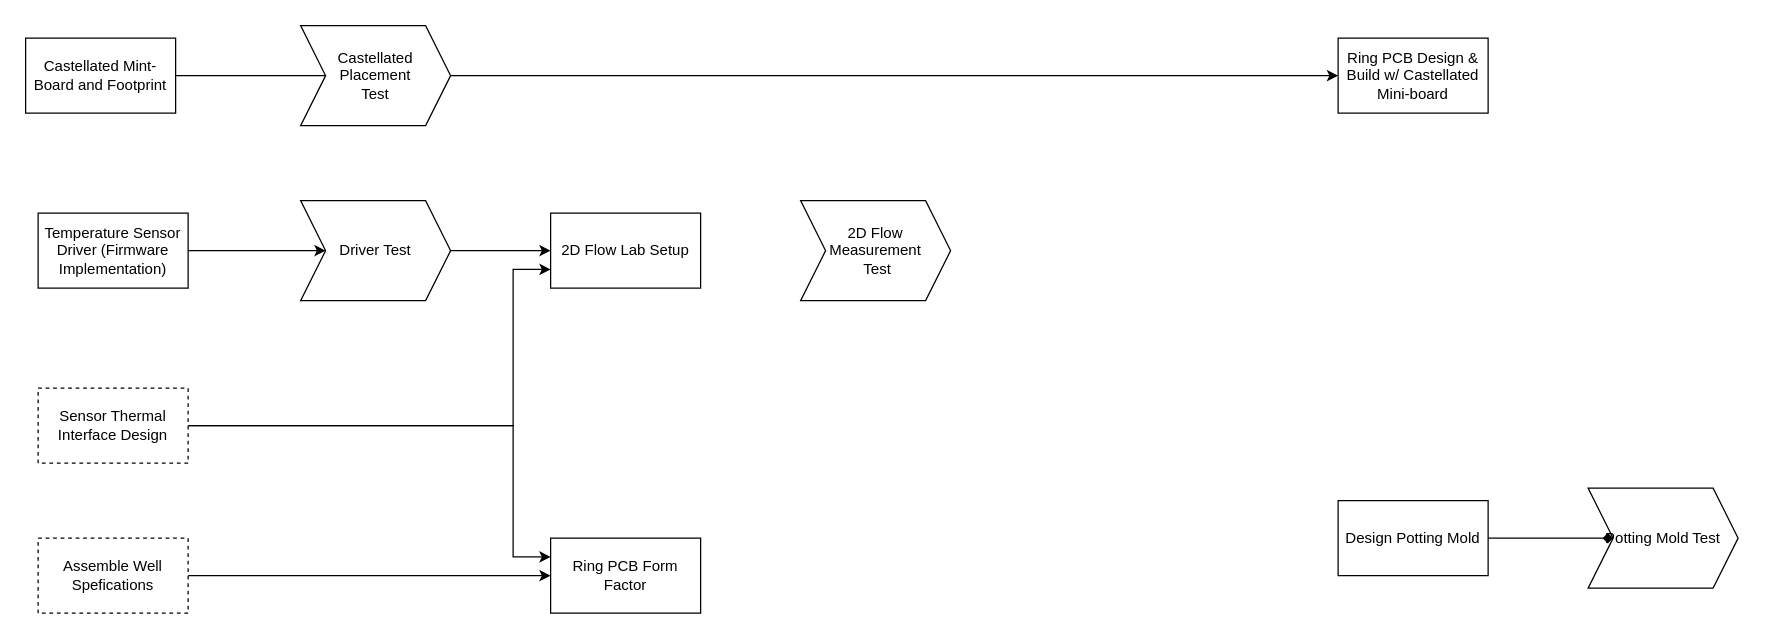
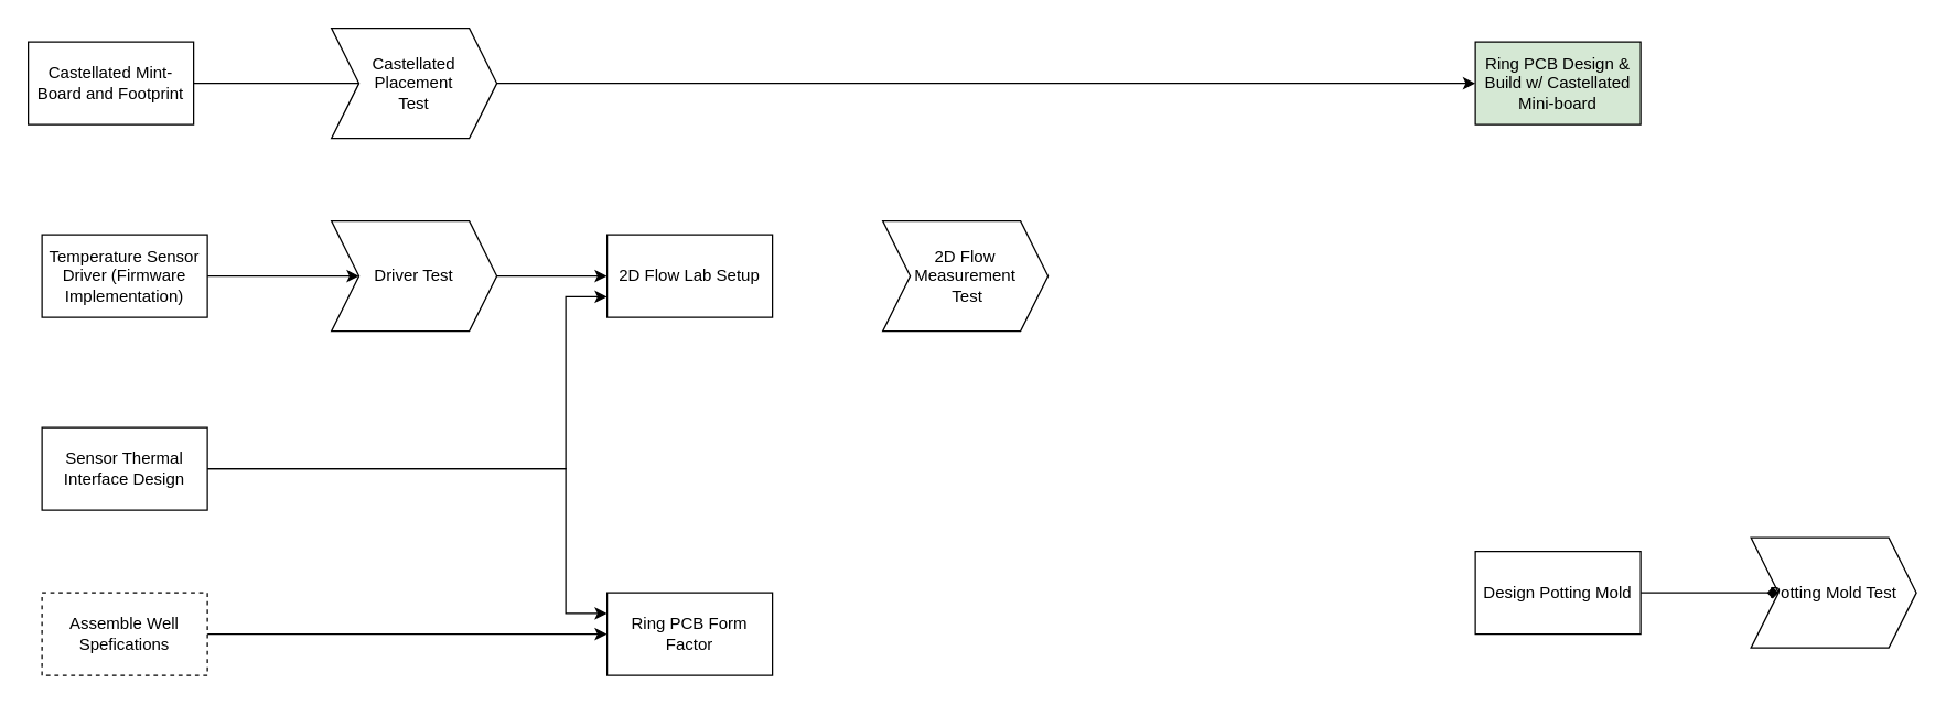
  <mxCell id="0" />
  <mxCell id="1" parent="0" />
  <mxCell id="2" style="edgeStyle=orthogonalEdgeStyle;rounded=0;orthogonalLoop=1;jettySize=auto;html=1;entryX=0;entryY=0.5;entryDx=0;entryDy=0;" edge="1" parent="1" source="3" target="5"><mxGeometry relative="1" as="geometry" /></mxCell>
  <mxCell id="3" value="Temperature Sensor Driver (Firmware Implementation)" style="rounded=0;whiteSpace=wrap;html=1;" vertex="1" parent="1"><mxGeometry x="30" y="170" width="120" height="60" as="geometry" /></mxCell>
  <mxCell id="4" style="edgeStyle=orthogonalEdgeStyle;rounded=0;orthogonalLoop=1;jettySize=auto;html=1;entryX=0;entryY=0.5;entryDx=0;entryDy=0;" edge="1" parent="1" source="5"><mxGeometry relative="1" as="geometry"><mxPoint x="440" y="200" as="targetPoint" /></mxGeometry></mxCell>
  <mxCell id="5" value="Driver Test" style="shape=step;perimeter=stepPerimeter;whiteSpace=wrap;html=1;fixedSize=1;" vertex="1" parent="1"><mxGeometry x="240" y="160" width="120" height="80" as="geometry" /></mxCell>
  <mxCell id="6" value="&lt;div&gt;2D Flow Measurement&lt;/div&gt;&lt;div&gt;&amp;nbsp;Test&lt;/div&gt;" style="shape=step;perimeter=stepPerimeter;whiteSpace=wrap;html=1;fixedSize=1;" vertex="1" parent="1"><mxGeometry x="640" y="160" width="120" height="80" as="geometry" /></mxCell>
  <mxCell id="7" value="Ring PCB Form Factor" style="whiteSpace=wrap;html=1;" vertex="1" parent="1"><mxGeometry x="440" y="430" width="120" height="60" as="geometry" /></mxCell>
  <mxCell id="8" style="edgeStyle=orthogonalEdgeStyle;rounded=0;orthogonalLoop=1;jettySize=auto;html=1;entryX=0;entryY=0.75;entryDx=0;entryDy=0;" edge="1" parent="1" source="10" target="11"><mxGeometry relative="1" as="geometry"><Array as="points"><mxPoint x="410" y="340" /><mxPoint x="410" y="215" /></Array></mxGeometry></mxCell>
  <mxCell id="9" style="edgeStyle=orthogonalEdgeStyle;rounded=0;orthogonalLoop=1;jettySize=auto;html=1;entryX=0;entryY=0.25;entryDx=0;entryDy=0;" edge="1" parent="1" source="10" target="7"><mxGeometry relative="1" as="geometry"><Array as="points"><mxPoint x="410" y="340" /><mxPoint x="410" y="445" /></Array></mxGeometry></mxCell>
- <mxCell id="10" value="Sensor Thermal Interface Design" style="rounded=0;whiteSpace=wrap;html=1;dashed=1;" vertex="1" parent="1"><mxGeometry x="30" y="310" width="120" height="60" as="geometry" /></mxCell>
+ <mxCell id="10" value="Sensor Thermal Interface Design" style="rounded=0;whiteSpace=wrap;html=1;" vertex="1" parent="1"><mxGeometry x="30" y="310" width="120" height="60" as="geometry" /></mxCell>
  <mxCell id="11" value="2D Flow Lab Setup" style="rounded=0;whiteSpace=wrap;html=1;" vertex="1" parent="1"><mxGeometry x="440" y="170" width="120" height="60" as="geometry" /></mxCell>
  <mxCell id="12" style="edgeStyle=orthogonalEdgeStyle;rounded=0;orthogonalLoop=1;jettySize=auto;html=1;entryX=0;entryY=0.5;entryDx=0;entryDy=0;" edge="1" parent="1" source="13" target="7"><mxGeometry relative="1" as="geometry" /></mxCell>
  <mxCell id="13" value="Assemble Well Spefications" style="rounded=0;whiteSpace=wrap;html=1;dashed=1;" vertex="1" parent="1"><mxGeometry x="30" y="430" width="120" height="60" as="geometry" /></mxCell>
  <mxCell id="14" style="edgeStyle=orthogonalEdgeStyle;rounded=0;orthogonalLoop=1;jettySize=auto;html=1;endArrow=none;" edge="1" parent="1" source="15" target="17"><mxGeometry relative="1" as="geometry" /></mxCell>
  <mxCell id="15" value="Castellated Mint-Board and Footprint " style="rounded=0;whiteSpace=wrap;html=1;" vertex="1" parent="1"><mxGeometry x="20" y="30" width="120" height="60" as="geometry" /></mxCell>
  <mxCell id="16" style="edgeStyle=orthogonalEdgeStyle;rounded=0;orthogonalLoop=1;jettySize=auto;html=1;" edge="1" parent="1" source="17" target="18"><mxGeometry relative="1" as="geometry" /></mxCell>
  <mxCell id="17" value="Castellated Placement &lt;br&gt;Test" style="shape=step;perimeter=stepPerimeter;whiteSpace=wrap;html=1;fixedSize=1;" vertex="1" parent="1"><mxGeometry x="240" y="20" width="120" height="80" as="geometry" /></mxCell>
- <mxCell id="18" value="Ring PCB Design &amp;amp; Build w/ Castellated Mini-board" style="rounded=0;whiteSpace=wrap;html=1;" vertex="1" parent="1"><mxGeometry x="1070" y="30" width="120" height="60" as="geometry" /></mxCell>
+ <mxCell id="18" value="Ring PCB Design &amp;amp; Build w/ Castellated Mini-board" style="rounded=0;whiteSpace=wrap;html=1;fillColor=#d5e8d4;" vertex="1" parent="1"><mxGeometry x="1070" y="30" width="120" height="60" as="geometry" /></mxCell>
  <mxCell id="19" value="" style="edgeStyle=orthogonalEdgeStyle;rounded=0;orthogonalLoop=1;jettySize=auto;html=1;endArrow=diamond;" edge="1" parent="1" source="20" target="21"><mxGeometry relative="1" as="geometry" /></mxCell>
  <mxCell id="20" value="Design Potting Mold" style="whiteSpace=wrap;html=1;" vertex="1" parent="1"><mxGeometry x="1070" y="400" width="120" height="60" as="geometry" /></mxCell>
  <mxCell id="21" value="Potting Mold Test" style="shape=step;perimeter=stepPerimeter;whiteSpace=wrap;html=1;fixedSize=1;" vertex="1" parent="1"><mxGeometry x="1270" y="390" width="120" height="80" as="geometry" /></mxCell>
